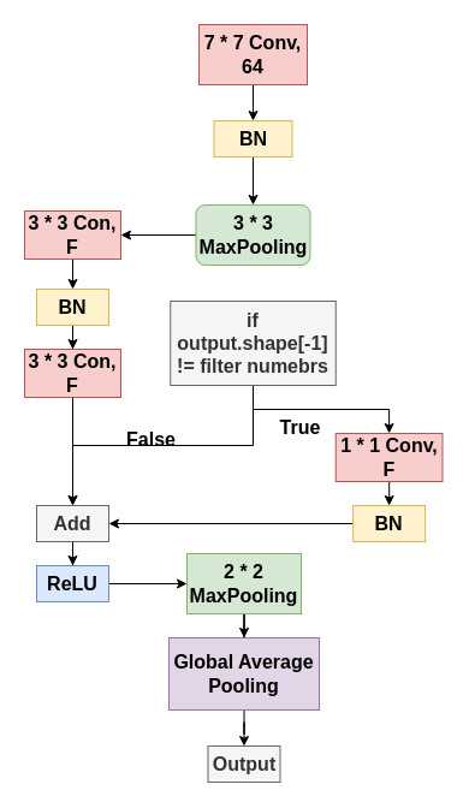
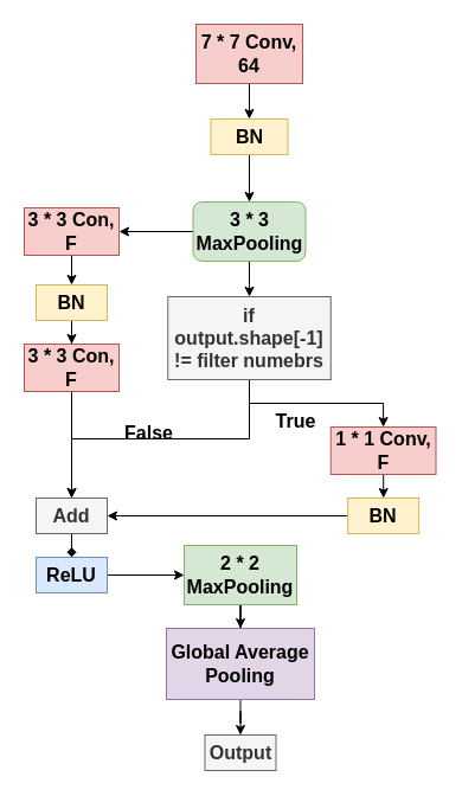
  <mxCell id="0" />
  <mxCell id="1" parent="0" />
  <mxCell id="2" value="" style="edgeStyle=orthogonalEdgeStyle;rounded=0;orthogonalLoop=1;jettySize=auto;html=1;" edge="1" parent="1" source="3" target="5"><mxGeometry relative="1" as="geometry" /></mxCell>
  <mxCell id="3" value="&lt;span style=&quot;font-size: 16px;&quot;&gt;&lt;b&gt;7 * 7 Conv, 64&lt;/b&gt;&lt;/span&gt;" style="rounded=0;whiteSpace=wrap;html=1;fillColor=#f8cecc;strokeColor=#b85450;" vertex="1" parent="1"><mxGeometry x="165" y="20" width="90" height="50" as="geometry" /></mxCell>
  <mxCell id="4" value="" style="edgeStyle=orthogonalEdgeStyle;rounded=0;orthogonalLoop=1;jettySize=auto;html=1;" edge="1" parent="1" source="5" target="8"><mxGeometry relative="1" as="geometry" /></mxCell>
  <mxCell id="5" value="&lt;span style=&quot;font-size: 16px;&quot;&gt;&lt;b&gt;BN&lt;/b&gt;&lt;/span&gt;" style="rounded=0;whiteSpace=wrap;html=1;fillColor=#fff2cc;strokeColor=#d6b656;" vertex="1" parent="1"><mxGeometry x="177.5" y="100" width="65" height="30" as="geometry" /></mxCell>
  <mxCell id="6" value="" style="edgeStyle=orthogonalEdgeStyle;rounded=0;orthogonalLoop=1;jettySize=auto;html=1;" edge="1" parent="1" source="8" target="10"><mxGeometry relative="1" as="geometry" /></mxCell>
+ <mxCell id="7" value="" style="edgeStyle=orthogonalEdgeStyle;rounded=0;orthogonalLoop=1;jettySize=auto;html=1;" edge="1" parent="1" source="8" target="17"><mxGeometry relative="1" as="geometry" /></mxCell>
  <mxCell id="8" value="&lt;span style=&quot;font-size: 16px;&quot;&gt;&lt;b&gt;3 * 3&lt;/b&gt;&lt;/span&gt;&lt;div&gt;&lt;span style=&quot;font-size: 16px;&quot;&gt;&lt;b&gt;MaxPooling&lt;/b&gt;&lt;/span&gt;&lt;/div&gt;" style="whiteSpace=wrap;html=1;fillColor=#d5e8d4;strokeColor=#82b366;rounded=1;" vertex="1" parent="1"><mxGeometry x="162.5" y="170" width="95" height="50" as="geometry" /></mxCell>
  <mxCell id="9" value="" style="edgeStyle=orthogonalEdgeStyle;rounded=0;orthogonalLoop=1;jettySize=auto;html=1;" edge="1" parent="1" source="10" target="12"><mxGeometry relative="1" as="geometry" /></mxCell>
  <mxCell id="10" value="&lt;span style=&quot;font-size: 16px;&quot;&gt;&lt;b&gt;3 * 3 Con, F&lt;/b&gt;&lt;/span&gt;" style="rounded=0;whiteSpace=wrap;html=1;fillColor=#f8cecc;strokeColor=#b85450;" vertex="1" parent="1"><mxGeometry x="20" y="175" width="80" height="40" as="geometry" /></mxCell>
  <mxCell id="11" value="" style="edgeStyle=orthogonalEdgeStyle;rounded=0;orthogonalLoop=1;jettySize=auto;html=1;" edge="1" parent="1" source="12" target="14"><mxGeometry relative="1" as="geometry" /></mxCell>
  <mxCell id="12" value="&lt;span style=&quot;font-size: 16px;&quot;&gt;&lt;b&gt;BN&lt;/b&gt;&lt;/span&gt;" style="rounded=0;whiteSpace=wrap;html=1;fillColor=#fff2cc;strokeColor=#d6b656;" vertex="1" parent="1"><mxGeometry x="30" y="240" width="60" height="30" as="geometry" /></mxCell>
  <mxCell id="13" style="edgeStyle=orthogonalEdgeStyle;rounded=0;orthogonalLoop=1;jettySize=auto;html=1;exitX=0.5;exitY=1;exitDx=0;exitDy=0;entryX=0.5;entryY=0;entryDx=0;entryDy=0;" edge="1" parent="1" source="14" target="23"><mxGeometry relative="1" as="geometry"><mxPoint x="60" y="520" as="targetPoint" /></mxGeometry></mxCell>
  <mxCell id="14" value="&lt;span style=&quot;font-size: 16px;&quot;&gt;&lt;b&gt;3 * 3 Con, F&lt;/b&gt;&lt;/span&gt;" style="rounded=0;whiteSpace=wrap;html=1;fillColor=#f8cecc;strokeColor=#b85450;" vertex="1" parent="1"><mxGeometry x="20" y="290" width="80" height="40" as="geometry" /></mxCell>
  <mxCell id="15" style="edgeStyle=orthogonalEdgeStyle;rounded=0;orthogonalLoop=1;jettySize=auto;html=1;exitX=0.5;exitY=1;exitDx=0;exitDy=0;entryX=0.5;entryY=0;entryDx=0;entryDy=0;" edge="1" parent="1" source="17" target="19"><mxGeometry relative="1" as="geometry" /></mxCell>
  <mxCell id="16" style="edgeStyle=orthogonalEdgeStyle;rounded=0;orthogonalLoop=1;jettySize=auto;html=1;exitX=0.5;exitY=1;exitDx=0;exitDy=0;entryX=0.5;entryY=0;entryDx=0;entryDy=0;" edge="1" parent="1" source="17" target="23"><mxGeometry relative="1" as="geometry"><mxPoint x="90" y="510" as="targetPoint" /></mxGeometry></mxCell>
  <mxCell id="17" value="&lt;span style=&quot;font-size: 16px;&quot;&gt;&lt;b&gt;if output.shape[-1] != filter numebrs&lt;/b&gt;&lt;/span&gt;" style="rounded=0;whiteSpace=wrap;html=1;fillColor=#f5f5f5;strokeColor=#666666;fontColor=#333333;" vertex="1" parent="1"><mxGeometry x="141.25" y="250" width="137.5" height="70" as="geometry" /></mxCell>
  <mxCell id="18" value="" style="edgeStyle=orthogonalEdgeStyle;rounded=0;orthogonalLoop=1;jettySize=auto;html=1;" edge="1" parent="1" source="19" target="21"><mxGeometry relative="1" as="geometry" /></mxCell>
  <mxCell id="19" value="&lt;span style=&quot;font-size: 16px;&quot;&gt;&lt;b&gt;1 * 1 Conv, F&lt;/b&gt;&lt;/span&gt;" style="rounded=0;whiteSpace=wrap;html=1;fillColor=#f8cecc;strokeColor=#b85450;" vertex="1" parent="1"><mxGeometry x="278.75" y="360" width="88.75" height="40" as="geometry" /></mxCell>
  <mxCell id="20" style="edgeStyle=orthogonalEdgeStyle;rounded=0;orthogonalLoop=1;jettySize=auto;html=1;exitX=0;exitY=0.5;exitDx=0;exitDy=0;entryX=1;entryY=0.5;entryDx=0;entryDy=0;" edge="1" parent="1" source="21" target="23"><mxGeometry relative="1" as="geometry" /></mxCell>
  <mxCell id="21" value="&lt;span style=&quot;font-size: 16px;&quot;&gt;&lt;b&gt;BN&lt;/b&gt;&lt;/span&gt;" style="rounded=0;whiteSpace=wrap;html=1;fillColor=#fff2cc;strokeColor=#d6b656;" vertex="1" parent="1"><mxGeometry x="293.13" y="420" width="60" height="30" as="geometry" /></mxCell>
- <mxCell id="22" value="" style="edgeStyle=orthogonalEdgeStyle;rounded=0;orthogonalLoop=1;jettySize=auto;html=1;" edge="1" parent="1" source="23" target="27"><mxGeometry relative="1" as="geometry" /></mxCell>
+ <mxCell id="22" value="" style="edgeStyle=orthogonalEdgeStyle;rounded=0;orthogonalLoop=1;jettySize=auto;html=1;endArrow=diamond;" edge="1" parent="1" source="23" target="27"><mxGeometry relative="1" as="geometry" /></mxCell>
  <mxCell id="23" value="&lt;span style=&quot;font-size: 16px;&quot;&gt;&lt;b&gt;Add&lt;/b&gt;&lt;/span&gt;" style="rounded=0;whiteSpace=wrap;html=1;fillColor=#f5f5f5;strokeColor=#666666;fontColor=#333333;" vertex="1" parent="1"><mxGeometry x="30" y="420" width="60" height="30" as="geometry" /></mxCell>
  <mxCell id="24" value="&lt;b&gt;&lt;font style=&quot;font-size: 16px;&quot;&gt;False&lt;/font&gt;&lt;/b&gt;" style="text;html=1;align=center;verticalAlign=middle;resizable=0;points=[];autosize=1;strokeColor=none;fillColor=none;" vertex="1" parent="1"><mxGeometry x="95" y="350" width="60" height="30" as="geometry" /></mxCell>
  <mxCell id="25" value="&lt;b&gt;&lt;font style=&quot;font-size: 16px;&quot;&gt;True&lt;/font&gt;&lt;/b&gt;" style="text;html=1;align=center;verticalAlign=middle;resizable=0;points=[];autosize=1;strokeColor=none;fillColor=none;" vertex="1" parent="1"><mxGeometry x="218.75" y="340" width="60" height="30" as="geometry" /></mxCell>
  <mxCell id="26" value="" style="edgeStyle=orthogonalEdgeStyle;rounded=0;orthogonalLoop=1;jettySize=auto;html=1;" edge="1" parent="1" source="27" target="29"><mxGeometry relative="1" as="geometry" /></mxCell>
  <mxCell id="27" value="&lt;span style=&quot;font-size: 16px;&quot;&gt;&lt;b&gt;ReLU&lt;/b&gt;&lt;/span&gt;" style="rounded=0;whiteSpace=wrap;html=1;fillColor=#dae8fc;strokeColor=#6c8ebf;" vertex="1" parent="1"><mxGeometry x="30" y="470" width="60" height="30" as="geometry" /></mxCell>
  <mxCell id="28" value="" style="edgeStyle=orthogonalEdgeStyle;rounded=0;orthogonalLoop=1;jettySize=auto;html=1;" edge="1" parent="1" source="29" target="31"><mxGeometry relative="1" as="geometry" /></mxCell>
  <mxCell id="29" value="&lt;span style=&quot;font-size: 16px;&quot;&gt;&lt;b&gt;2 * 2&lt;/b&gt;&lt;/span&gt;&lt;div&gt;&lt;span style=&quot;font-size: 16px;&quot;&gt;&lt;b&gt;MaxPooling&lt;/b&gt;&lt;/span&gt;&lt;/div&gt;" style="rounded=0;whiteSpace=wrap;html=1;fillColor=#d5e8d4;strokeColor=#82b366;" vertex="1" parent="1"><mxGeometry x="155" y="460" width="95" height="50" as="geometry" /></mxCell>
  <mxCell id="30" value="" style="edgeStyle=orthogonalEdgeStyle;rounded=0;orthogonalLoop=1;jettySize=auto;html=1;" edge="1" parent="1" source="31" target="32"><mxGeometry relative="1" as="geometry" /></mxCell>
  <mxCell id="31" value="&lt;span style=&quot;font-size: 16px;&quot;&gt;&lt;b&gt;Global Average Pooling&lt;/b&gt;&lt;/span&gt;" style="rounded=0;whiteSpace=wrap;html=1;fillColor=#e1d5e7;strokeColor=#9673a6;" vertex="1" parent="1"><mxGeometry x="140" y="530" width="125" height="60" as="geometry" /></mxCell>
  <mxCell id="32" value="&lt;font style=&quot;font-size: 16px;&quot;&gt;&lt;b&gt;Output&lt;/b&gt;&lt;/font&gt;" style="rounded=0;whiteSpace=wrap;html=1;fillColor=#f5f5f5;fontColor=#333333;strokeColor=#666666;" vertex="1" parent="1"><mxGeometry x="172.5" y="620" width="60" height="30" as="geometry" /></mxCell>
